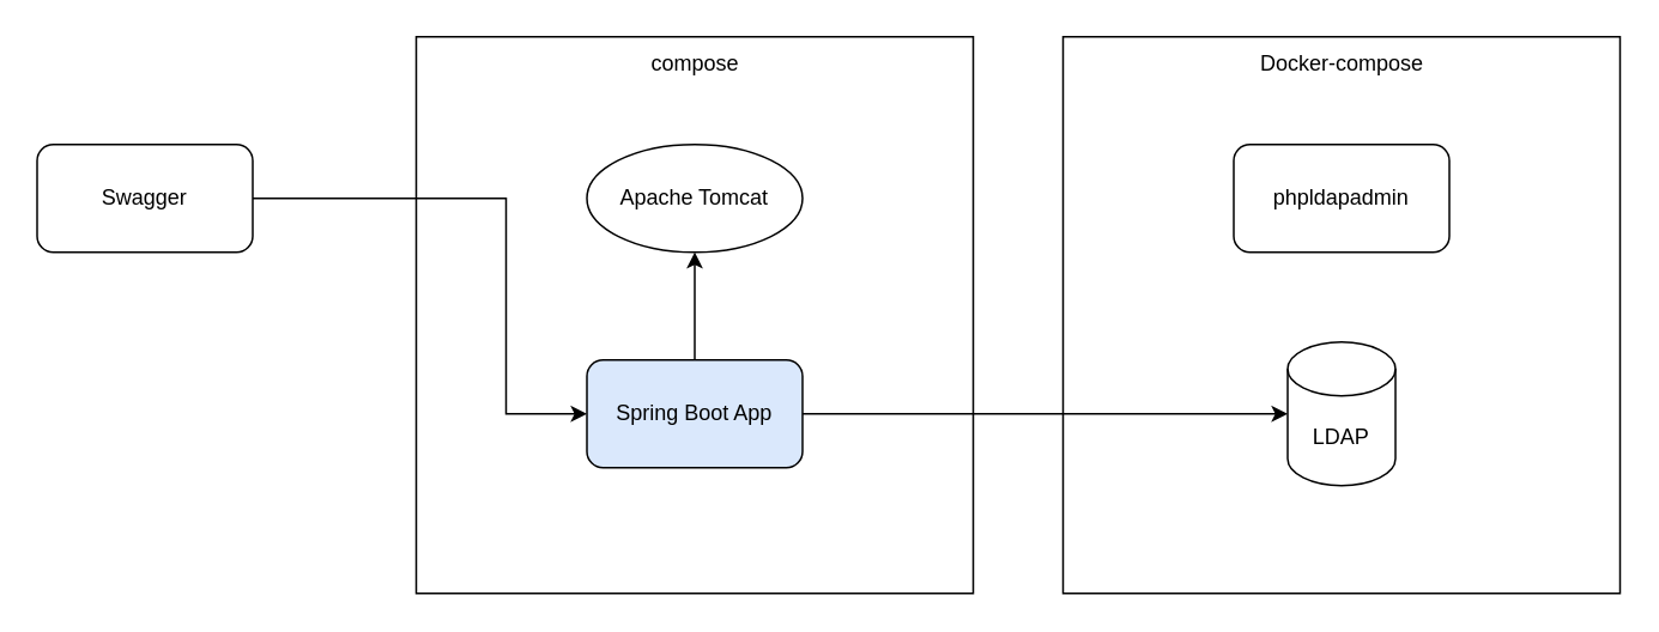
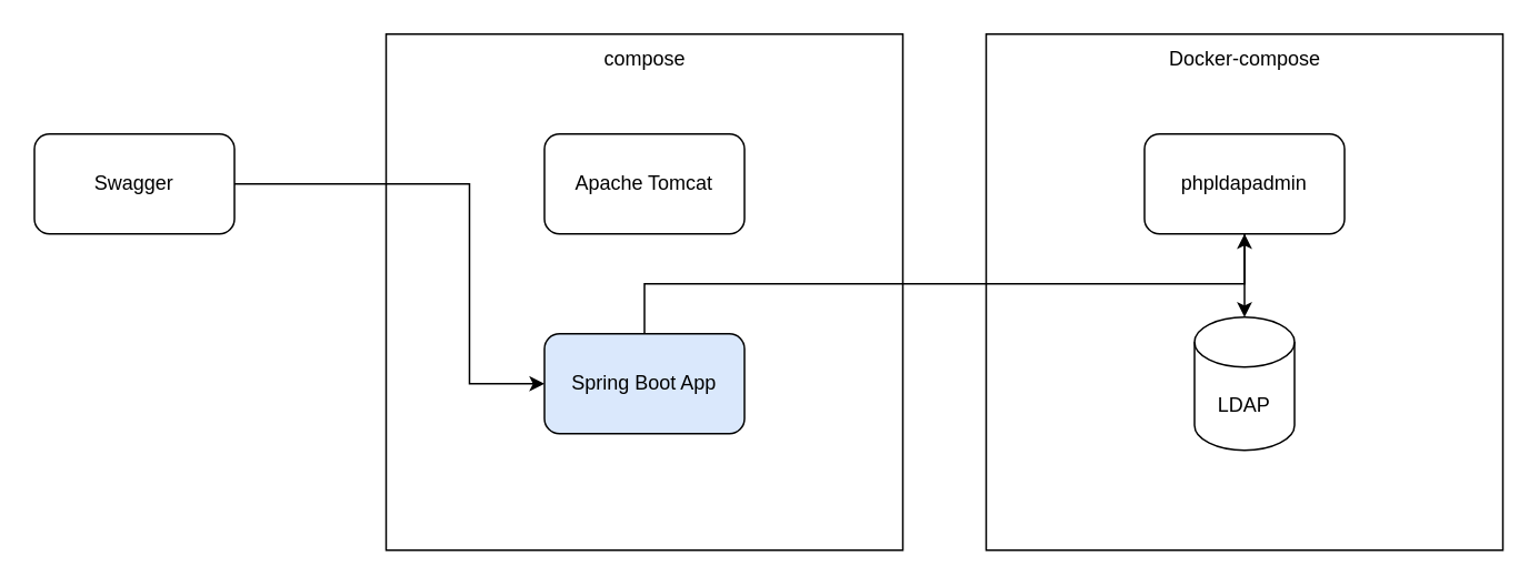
  <mxCell id="0" />
  <mxCell id="1" parent="0" />
  <mxCell id="2" value="" style="whiteSpace=wrap;html=1;aspect=fixed;" vertex="1" parent="1"><mxGeometry x="591" y="20" width="310" height="310" as="geometry" /></mxCell>
  <mxCell id="3" value="LDAP" style="shape=cylinder3;whiteSpace=wrap;html=1;boundedLbl=1;backgroundOutline=1;size=15;" vertex="1" parent="1"><mxGeometry x="716" y="190" width="60" height="80" as="geometry" /></mxCell>
  <mxCell id="4" value="Docker-compose" style="text;html=1;strokeColor=none;fillColor=none;align=center;verticalAlign=middle;whiteSpace=wrap;rounded=0;" vertex="1" parent="1"><mxGeometry x="693.5" y="20" width="105" height="30" as="geometry" /></mxCell>
  <mxCell id="5" value="" style="whiteSpace=wrap;html=1;aspect=fixed;" vertex="1" parent="1"><mxGeometry x="231" y="20" width="310" height="310" as="geometry" /></mxCell>
  <mxCell id="6" value="compose" style="text;html=1;strokeColor=none;fillColor=none;align=center;verticalAlign=middle;whiteSpace=wrap;rounded=0;" vertex="1" parent="1"><mxGeometry x="333.5" y="20" width="105" height="30" as="geometry" /></mxCell>
- <mxCell id="7" value="Apache Tomcat" style="ellipse;whiteSpace=wrap;html=1;" vertex="1" parent="1"><mxGeometry x="326" y="80" width="120" height="60" as="geometry" /></mxCell>
- <mxCell id="8" style="edgeStyle=orthogonalEdgeStyle;rounded=0;orthogonalLoop=1;jettySize=auto;html=1;exitX=0.5;exitY=0;exitDx=0;exitDy=0;entryX=0.5;entryY=1;entryDx=0;entryDy=0;" edge="1" parent="1" source="10" target="7"><mxGeometry relative="1" as="geometry" /></mxCell>
- <mxCell id="9" style="edgeStyle=orthogonalEdgeStyle;rounded=0;orthogonalLoop=1;jettySize=auto;html=1;exitX=1;exitY=0.5;exitDx=0;exitDy=0;entryX=0;entryY=0.5;entryDx=0;entryDy=0;entryPerimeter=0;" edge="1" parent="1" source="10" target="3"><mxGeometry relative="1" as="geometry" /></mxCell>
+ <mxCell id="7" value="Apache Tomcat" style="rounded=1;whiteSpace=wrap;html=1;" vertex="1" parent="1"><mxGeometry x="326" y="80" width="120" height="60" as="geometry" /></mxCell>
+ <mxCell id="8" style="edgeStyle=orthogonalEdgeStyle;rounded=0;orthogonalLoop=1;jettySize=auto;html=1;exitX=0.5;exitY=0;exitDx=0;exitDy=0;" edge="1" parent="1" source="10" target="14"><mxGeometry relative="1" as="geometry" /></mxCell>
  <mxCell id="10" value="Spring Boot App" style="rounded=1;whiteSpace=wrap;html=1;fillColor=#dae8fc;" vertex="1" parent="1"><mxGeometry x="326" y="200" width="120" height="60" as="geometry" /></mxCell>
  <mxCell id="11" style="edgeStyle=orthogonalEdgeStyle;rounded=0;orthogonalLoop=1;jettySize=auto;html=1;exitX=1;exitY=0.5;exitDx=0;exitDy=0;entryX=0;entryY=0.5;entryDx=0;entryDy=0;" edge="1" parent="1" source="12" target="10"><mxGeometry relative="1" as="geometry"><Array as="points"><mxPoint x="281" y="110" /><mxPoint x="281" y="230" /></Array></mxGeometry></mxCell>
  <mxCell id="12" value="Swagger" style="rounded=1;whiteSpace=wrap;html=1;" vertex="1" parent="1"><mxGeometry x="20" y="80" width="120" height="60" as="geometry" /></mxCell>
+ <mxCell id="13" style="edgeStyle=orthogonalEdgeStyle;rounded=0;orthogonalLoop=1;jettySize=auto;html=1;exitX=0.5;exitY=1;exitDx=0;exitDy=0;" edge="1" parent="1" source="14" target="3"><mxGeometry relative="1" as="geometry" /></mxCell>
  <mxCell id="14" value="phpldapadmin" style="rounded=1;whiteSpace=wrap;html=1;" vertex="1" parent="1"><mxGeometry x="686" y="80" width="120" height="60" as="geometry" /></mxCell>
